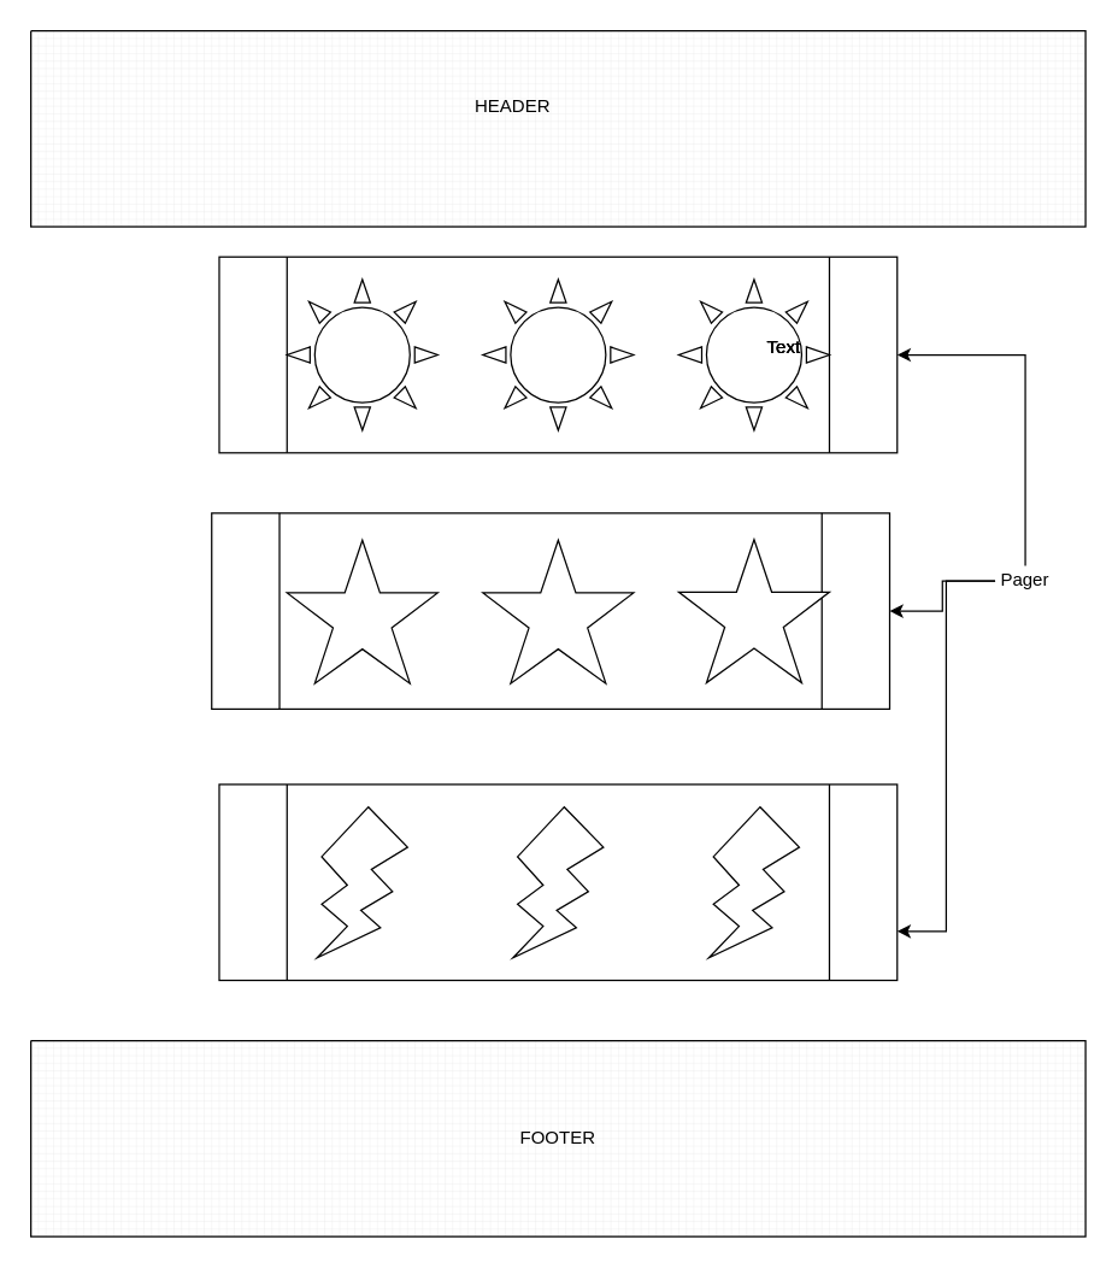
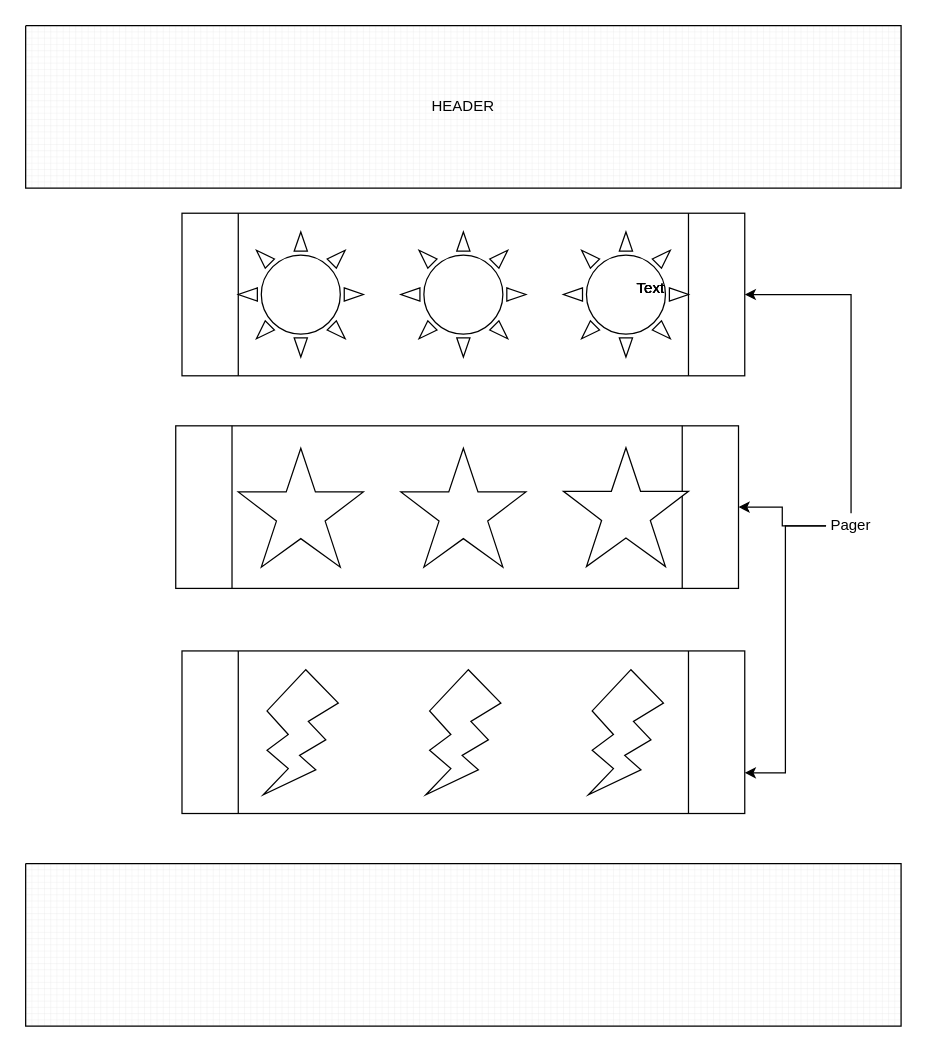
  <mxCell id="0" />
  <mxCell id="1" parent="0" />
  <mxCell id="2" value="" style="shape=process;whiteSpace=wrap;html=1;backgroundOutline=1;" vertex="1" parent="1"><mxGeometry x="145" y="170" width="450" height="130" as="geometry" /></mxCell>
  <mxCell id="3" value="" style="verticalLabelPosition=bottom;verticalAlign=top;html=1;shape=mxgraph.basic.sun" vertex="1" parent="1"><mxGeometry x="190" y="185" width="100" height="100" as="geometry" /></mxCell>
  <mxCell id="4" value="" style="verticalLabelPosition=bottom;verticalAlign=top;html=1;shape=mxgraph.basic.sun" vertex="1" parent="1"><mxGeometry x="320" y="185" width="100" height="100" as="geometry" /></mxCell>
  <mxCell id="5" value="" style="verticalLabelPosition=bottom;verticalAlign=top;html=1;shape=mxgraph.basic.sun" vertex="1" parent="1"><mxGeometry x="450" y="185" width="100" height="100" as="geometry" /></mxCell>
  <mxCell id="6" value="" style="verticalLabelPosition=bottom;verticalAlign=top;html=1;shape=mxgraph.basic.patternFillRect;fillStyle=grid;step=5;fillStrokeWidth=0.2;fillStrokeColor=#dddddd;" vertex="1" parent="1"><mxGeometry width="700" height="130" as="geometry" x="20" y="20" /></mxCell>
  <mxCell id="7" value="" style="shape=process;whiteSpace=wrap;html=1;backgroundOutline=1;" vertex="1" parent="1"><mxGeometry x="140" y="340" width="450" height="130" as="geometry" /></mxCell>
  <mxCell id="8" value="" style="verticalLabelPosition=bottom;verticalAlign=top;html=1;shape=mxgraph.basic.star" vertex="1" parent="1"><mxGeometry x="190" y="358" width="100" height="95" as="geometry" /></mxCell>
  <mxCell id="9" value="" style="verticalLabelPosition=bottom;verticalAlign=top;html=1;shape=mxgraph.basic.star" vertex="1" parent="1"><mxGeometry x="320" y="358" width="100" height="95" as="geometry" /></mxCell>
  <mxCell id="10" value="" style="verticalLabelPosition=bottom;verticalAlign=top;html=1;shape=mxgraph.basic.star" vertex="1" parent="1"><mxGeometry x="450" y="357.5" width="100" height="95" as="geometry" /></mxCell>
  <mxCell id="11" value="" style="shape=process;whiteSpace=wrap;html=1;backgroundOutline=1;" vertex="1" parent="1"><mxGeometry x="145" y="520" width="450" height="130" as="geometry" /></mxCell>
  <mxCell id="12" value="" style="verticalLabelPosition=bottom;verticalAlign=top;html=1;shape=mxgraph.basic.flash" vertex="1" parent="1"><mxGeometry x="210" y="535" width="60" height="100" as="geometry" /></mxCell>
  <mxCell id="13" value="" style="verticalLabelPosition=bottom;verticalAlign=top;html=1;shape=mxgraph.basic.flash" vertex="1" parent="1"><mxGeometry x="340" y="535" width="60" height="100" as="geometry" /></mxCell>
  <mxCell id="14" value="" style="verticalLabelPosition=bottom;verticalAlign=top;html=1;shape=mxgraph.basic.flash" vertex="1" parent="1"><mxGeometry x="470" y="535" width="60" height="100" as="geometry" /></mxCell>
  <mxCell id="15" style="edgeStyle=orthogonalEdgeStyle;rounded=0;orthogonalLoop=1;jettySize=auto;html=1;exitX=0;exitY=0.5;exitDx=0;exitDy=0;entryX=1;entryY=0.75;entryDx=0;entryDy=0;" edge="1" parent="1" source="18" target="11"><mxGeometry relative="1" as="geometry" /></mxCell>
  <mxCell id="16" style="edgeStyle=orthogonalEdgeStyle;rounded=0;orthogonalLoop=1;jettySize=auto;html=1;exitX=0.5;exitY=0;exitDx=0;exitDy=0;entryX=1;entryY=0.5;entryDx=0;entryDy=0;" edge="1" parent="1" source="18" target="2"><mxGeometry relative="1" as="geometry" /></mxCell>
  <mxCell id="17" style="edgeStyle=orthogonalEdgeStyle;rounded=0;orthogonalLoop=1;jettySize=auto;html=1;exitX=0;exitY=0.5;exitDx=0;exitDy=0;entryX=1;entryY=0.5;entryDx=0;entryDy=0;" edge="1" parent="1" source="18" target="7"><mxGeometry relative="1" as="geometry" /></mxCell>
- <mxCell id="18" value="Pager" style="text;html=1;strokeColor=none;fillColor=none;align=center;verticalAlign=middle;whiteSpace=wrap;rounded=0;" vertex="1" parent="1"><mxGeometry x="660" y="375" width="40" height="20" as="geometry" /></mxCell>
+ <mxCell id="18" value="Pager" style="text;html=1;strokeColor=none;fillColor=none;align=center;verticalAlign=middle;whiteSpace=wrap;rounded=0;" vertex="1" parent="1"><mxGeometry x="660" y="410" width="40" height="20" as="geometry" /></mxCell>
  <mxCell id="19" value="Text" style="text;html=1;strokeColor=none;fillColor=none;align=center;verticalAlign=middle;whiteSpace=wrap;rounded=0;" vertex="1" parent="1"><mxGeometry x="500" y="220" width="40" height="20" as="geometry" /></mxCell>
  <mxCell id="20" value="Text" style="text;html=1;strokeColor=none;fillColor=none;align=center;verticalAlign=middle;whiteSpace=wrap;rounded=0;" vertex="1" parent="1"><mxGeometry x="500" y="220" width="40" height="20" as="geometry" /></mxCell>
  <mxCell id="21" value="Text" style="text;html=1;strokeColor=none;fillColor=none;align=center;verticalAlign=middle;whiteSpace=wrap;rounded=0;" vertex="1" parent="1"><mxGeometry x="500" y="220" width="40" height="20" as="geometry" /></mxCell>
  <mxCell id="22" value="Text" style="text;html=1;strokeColor=none;fillColor=none;align=center;verticalAlign=middle;whiteSpace=wrap;rounded=0;" vertex="1" parent="1"><mxGeometry x="500" y="220" width="40" height="20" as="geometry" /></mxCell>
- <mxCell id="23" value="HEADER" style="text;html=1;strokeColor=none;fillColor=none;align=center;verticalAlign=middle;whiteSpace=wrap;rounded=0;" vertex="1" parent="1"><mxGeometry x="320" y="60" width="40" height="20" as="geometry" /></mxCell>
+ <mxCell id="23" value="HEADER" style="text;html=1;strokeColor=none;fillColor=none;align=center;verticalAlign=middle;whiteSpace=wrap;rounded=0;" vertex="1" parent="1"><mxGeometry x="350" y="75" width="40" height="20" as="geometry" /></mxCell>
  <mxCell id="24" value="" style="verticalLabelPosition=bottom;verticalAlign=top;html=1;shape=mxgraph.basic.patternFillRect;fillStyle=grid;step=5;fillStrokeWidth=0.2;fillStrokeColor=#dddddd;" vertex="1" parent="1"><mxGeometry y="690" width="700" height="130" as="geometry" x="20" /></mxCell>
- <mxCell id="25" value="FOOTER" style="text;html=1;strokeColor=none;fillColor=none;align=center;verticalAlign=middle;whiteSpace=wrap;rounded=0;" vertex="1" parent="1"><mxGeometry x="350" y="745" width="40" height="20" as="geometry" /></mxCell>
